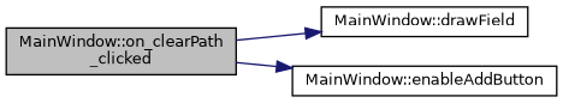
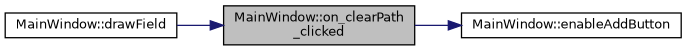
  digraph {
    rankdir=LR
    node [color=black fillcolor=white fontname=Helvetica fontsize=10 shape=record style=filled]
    edge [color=midnightblue fontname=Helvetica fontsize=10 labelfontname=Helvetica labelfontsize=10 style=solid]
    n1 [fillcolor=grey75 fontcolor=black height=0.2 label="MainWindow::on_clearPath\l_clicked" width=0.4]
    n2 [height=0.2 label="MainWindow::drawField" width=0.4]
    n3 [height=0.2 label="MainWindow::enableAddButton" width=0.4]
-   n1 -> n2
+   n2 -> n1
    n1 -> n3
  }
